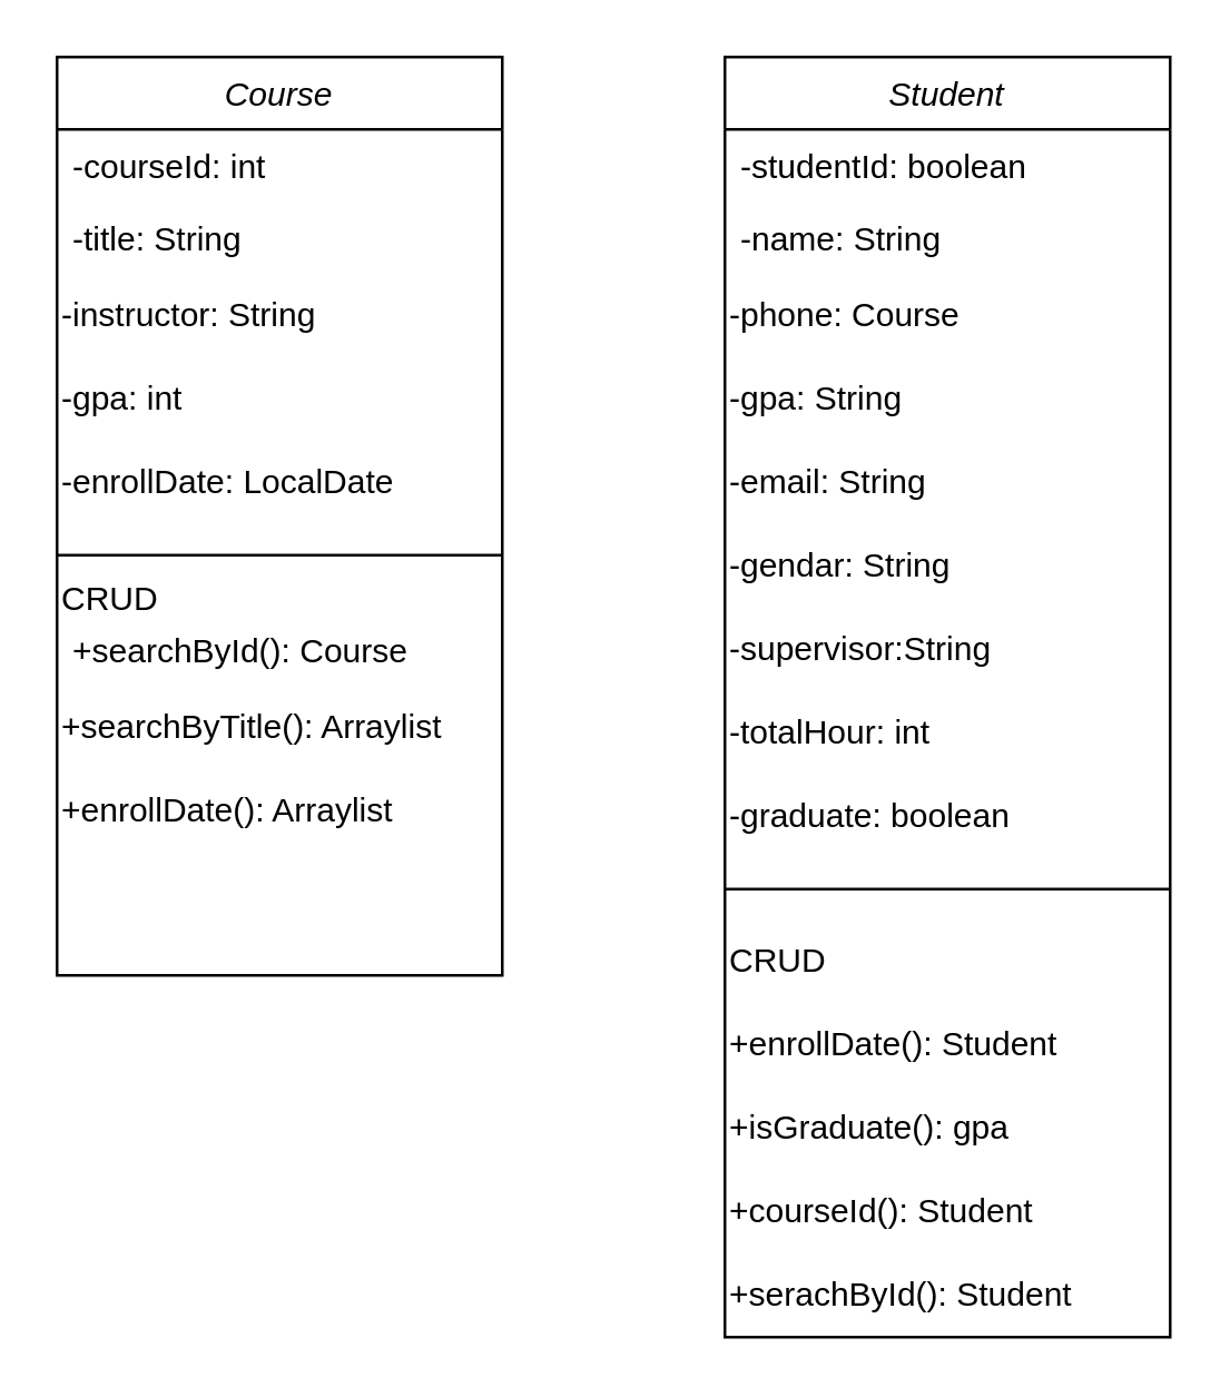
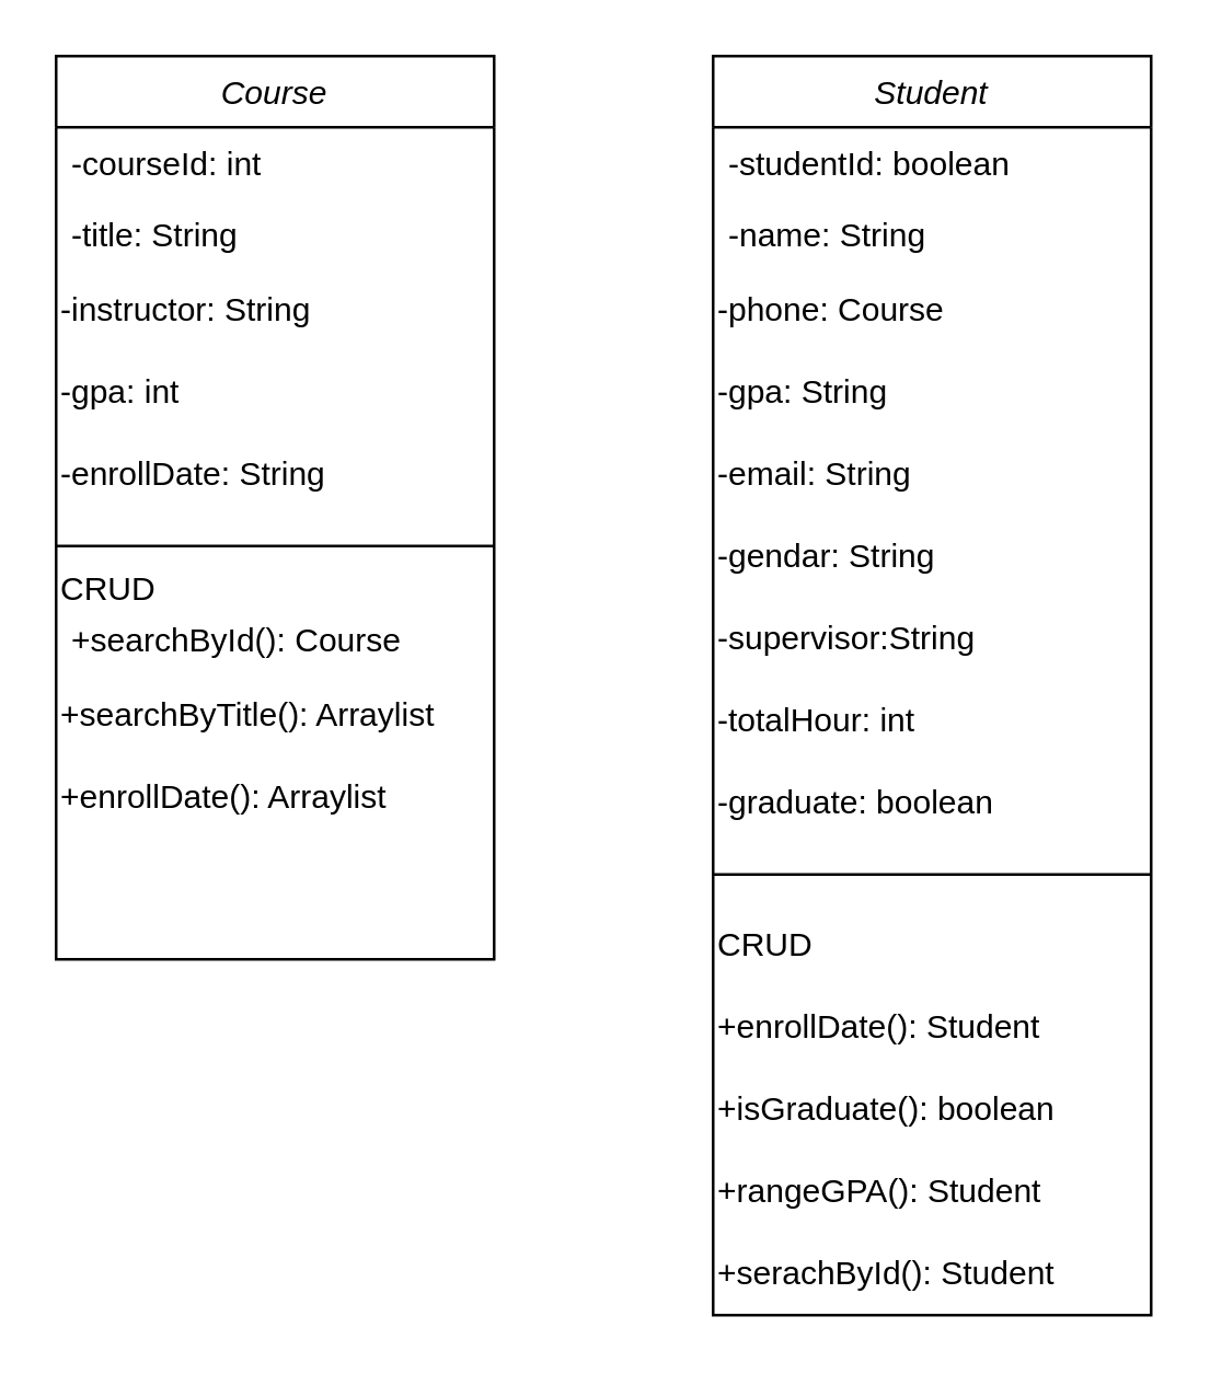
  <mxCell id="0" />
  <mxCell id="1" parent="0" />
  <mxCell id="2" value="Course" style="swimlane;fontStyle=2;align=center;verticalAlign=top;childLayout=stackLayout;horizontal=1;startSize=26;horizontalStack=0;resizeParent=1;resizeLast=0;collapsible=1;marginBottom=0;rounded=0;shadow=0;strokeWidth=1;" parent="1" vertex="1"><mxGeometry x="20" y="20" width="160" height="330" as="geometry"><mxRectangle x="230" y="140" width="160" height="26" as="alternateBounds" /></mxGeometry></mxCell>
  <mxCell id="3" value="-courseId: int" style="text;align=left;verticalAlign=top;spacingLeft=4;spacingRight=4;overflow=hidden;rotatable=0;points=[[0,0.5],[1,0.5]];portConstraint=eastwest;" parent="2" vertex="1"><mxGeometry y="26" width="160" height="26" as="geometry" /></mxCell>
  <mxCell id="4" value="-title: String" style="text;align=left;verticalAlign=top;spacingLeft=4;spacingRight=4;overflow=hidden;rotatable=0;points=[[0,0.5],[1,0.5]];portConstraint=eastwest;rounded=0;shadow=0;html=0;" parent="2" vertex="1"><mxGeometry y="52" width="160" height="26" as="geometry" /></mxCell>
  <mxCell id="5" value="-instructor: String" style="text;html=1;align=left;verticalAlign=middle;whiteSpace=wrap;rounded=0;" parent="2" vertex="1"><mxGeometry y="78" width="160" height="30" as="geometry" /></mxCell>
  <mxCell id="6" value="-gpa: int" style="text;html=1;align=left;verticalAlign=middle;whiteSpace=wrap;rounded=0;" parent="2" vertex="1"><mxGeometry y="108" width="160" height="30" as="geometry" /></mxCell>
- <mxCell id="7" value="-enrollDate: LocalDate" style="text;html=1;align=left;verticalAlign=middle;whiteSpace=wrap;rounded=0;" parent="2" vertex="1"><mxGeometry y="138" width="160" height="30" as="geometry" /></mxCell>
+ <mxCell id="7" value="-enrollDate: String" style="text;html=1;align=left;verticalAlign=middle;whiteSpace=wrap;rounded=0;" parent="2" vertex="1"><mxGeometry y="138" width="160" height="30" as="geometry" /></mxCell>
  <mxCell id="8" value="" style="line;html=1;strokeWidth=1;align=left;verticalAlign=middle;spacingTop=-1;spacingLeft=3;spacingRight=3;rotatable=0;labelPosition=right;points=[];portConstraint=eastwest;" parent="2" vertex="1"><mxGeometry y="168" width="160" height="22" as="geometry" /></mxCell>
  <mxCell id="9" value="CRUD" style="text;html=1;align=left;verticalAlign=middle;whiteSpace=wrap;rounded=0;" parent="2" vertex="1"><mxGeometry y="190" width="160" height="10" as="geometry" /></mxCell>
  <mxCell id="10" value="+searchById(): Course" style="text;align=left;verticalAlign=top;spacingLeft=4;spacingRight=4;overflow=hidden;rotatable=0;points=[[0,0.5],[1,0.5]];portConstraint=eastwest;" parent="2" vertex="1"><mxGeometry y="200" width="160" height="26" as="geometry" /></mxCell>
  <mxCell id="11" value="+searchByTitle(): Arraylist" style="text;html=1;align=left;verticalAlign=middle;whiteSpace=wrap;rounded=0;" parent="2" vertex="1"><mxGeometry y="226" width="160" height="30" as="geometry" /></mxCell>
  <mxCell id="12" value="+enrollDate(): Arraylist" style="text;html=1;align=left;verticalAlign=middle;whiteSpace=wrap;rounded=0;" parent="2" vertex="1"><mxGeometry y="256" width="160" height="30" as="geometry" /></mxCell>
  <mxCell id="13" value="Student" style="swimlane;fontStyle=2;align=center;verticalAlign=top;childLayout=stackLayout;horizontal=1;startSize=26;horizontalStack=0;resizeParent=1;resizeLast=0;collapsible=1;marginBottom=0;rounded=0;shadow=0;strokeWidth=1;" parent="1" vertex="1"><mxGeometry x="260" y="20" width="160" height="460" as="geometry"><mxRectangle x="230" y="140" width="160" height="26" as="alternateBounds" /></mxGeometry></mxCell>
  <mxCell id="14" value="-studentId: boolean" style="text;align=left;verticalAlign=top;spacingLeft=4;spacingRight=4;overflow=hidden;rotatable=0;points=[[0,0.5],[1,0.5]];portConstraint=eastwest;" parent="13" vertex="1"><mxGeometry y="26" width="160" height="26" as="geometry" /></mxCell>
  <mxCell id="15" value="-name: String" style="text;align=left;verticalAlign=top;spacingLeft=4;spacingRight=4;overflow=hidden;rotatable=0;points=[[0,0.5],[1,0.5]];portConstraint=eastwest;rounded=0;shadow=0;html=0;" parent="13" vertex="1"><mxGeometry y="52" width="160" height="26" as="geometry" /></mxCell>
  <mxCell id="16" value="-phone: Course" style="text;html=1;align=left;verticalAlign=middle;whiteSpace=wrap;rounded=0;" parent="13" vertex="1"><mxGeometry y="78" width="160" height="30" as="geometry" /></mxCell>
  <mxCell id="17" value="-gpa: String" style="text;html=1;align=left;verticalAlign=middle;whiteSpace=wrap;rounded=0;" parent="13" vertex="1"><mxGeometry y="108" width="160" height="30" as="geometry" /></mxCell>
  <mxCell id="18" value="-email: String" style="text;html=1;align=left;verticalAlign=middle;whiteSpace=wrap;rounded=0;" parent="13" vertex="1"><mxGeometry y="138" width="160" height="30" as="geometry" /></mxCell>
  <mxCell id="19" value="-gendar: String" style="text;html=1;align=left;verticalAlign=middle;whiteSpace=wrap;rounded=0;" parent="13" vertex="1"><mxGeometry y="168" width="160" height="30" as="geometry" /></mxCell>
  <mxCell id="20" value="-supervisor:String" style="text;html=1;align=left;verticalAlign=middle;whiteSpace=wrap;rounded=0;" parent="13" vertex="1"><mxGeometry y="198" width="160" height="30" as="geometry" /></mxCell>
  <mxCell id="21" value="-totalHour: int" style="text;html=1;align=left;verticalAlign=middle;whiteSpace=wrap;rounded=0;" vertex="1" parent="13"><mxGeometry y="228" width="160" height="30" as="geometry" /></mxCell>
  <mxCell id="22" value="-graduate: boolean" style="text;html=1;align=left;verticalAlign=middle;whiteSpace=wrap;rounded=0;" vertex="1" parent="13"><mxGeometry y="258" width="160" height="30" as="geometry" /></mxCell>
  <mxCell id="23" value="" style="line;html=1;strokeWidth=1;align=left;verticalAlign=middle;spacingTop=-1;spacingLeft=3;spacingRight=3;rotatable=0;labelPosition=right;points=[];portConstraint=eastwest;" parent="13" vertex="1"><mxGeometry y="288" width="160" height="22" as="geometry" /></mxCell>
  <mxCell id="24" value="CRUD" style="text;html=1;align=left;verticalAlign=middle;whiteSpace=wrap;rounded=0;" parent="13" vertex="1"><mxGeometry y="310" width="160" height="30" as="geometry" /></mxCell>
  <mxCell id="25" value="+enrollDate(): Student" style="text;html=1;align=left;verticalAlign=middle;whiteSpace=wrap;rounded=0;" parent="13" vertex="1"><mxGeometry y="340" width="160" height="30" as="geometry" /></mxCell>
- <mxCell id="26" value="+isGraduate(): gpa" style="text;html=1;align=left;verticalAlign=middle;whiteSpace=wrap;rounded=0;" vertex="1" parent="13"><mxGeometry y="370" width="160" height="30" as="geometry" /></mxCell>
- <mxCell id="27" value="+courseId(): Student" style="text;html=1;align=left;verticalAlign=middle;whiteSpace=wrap;rounded=0;" parent="13" vertex="1"><mxGeometry y="400" width="160" height="30" as="geometry" /></mxCell>
+ <mxCell id="26" value="+isGraduate(): boolean" style="text;html=1;align=left;verticalAlign=middle;whiteSpace=wrap;rounded=0;" vertex="1" parent="13"><mxGeometry y="370" width="160" height="30" as="geometry" /></mxCell>
+ <mxCell id="27" value="+rangeGPA(): Student" style="text;html=1;align=left;verticalAlign=middle;whiteSpace=wrap;rounded=0;" parent="13" vertex="1"><mxGeometry y="400" width="160" height="30" as="geometry" /></mxCell>
  <mxCell id="28" value="+serachById(): Student" style="text;html=1;align=left;verticalAlign=middle;whiteSpace=wrap;rounded=0;" parent="13" vertex="1"><mxGeometry y="430" width="160" height="30" as="geometry" /></mxCell>
